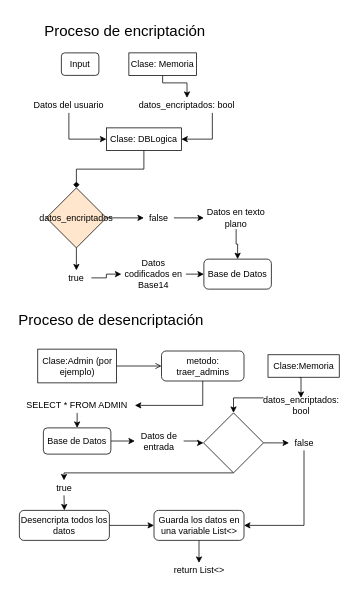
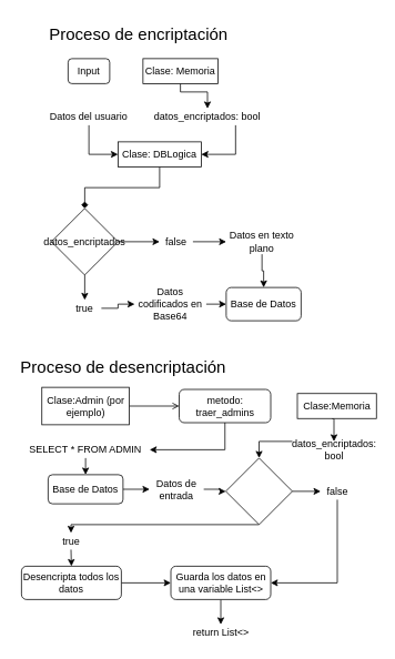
  <mxCell id="0" />
  <mxCell id="1" parent="0" />
  <mxCell id="2" value="&lt;font style=&quot;font-size: 20px&quot;&gt;Proceso de encriptación&lt;/font&gt;" style="text;html=1;strokeColor=none;fillColor=none;align=center;verticalAlign=middle;whiteSpace=wrap;rounded=0;strokeWidth=7;" vertex="1" parent="1"><mxGeometry x="51" y="20" width="230" height="40" as="geometry" /></mxCell>
  <mxCell id="3" value="Input" style="rounded=1;whiteSpace=wrap;html=1;" vertex="1" parent="1"><mxGeometry x="81" y="70" width="50" height="30" as="geometry" /></mxCell>
  <mxCell id="4" style="edgeStyle=orthogonalEdgeStyle;rounded=0;orthogonalLoop=1;jettySize=auto;html=1;exitX=0.5;exitY=1;exitDx=0;exitDy=0;entryX=0.5;entryY=0;entryDx=0;entryDy=0;" edge="1" parent="1" source="5" target="7"><mxGeometry relative="1" as="geometry"><Array as="points"><mxPoint x="216" y="110" /><mxPoint x="249" y="110" /></Array></mxGeometry></mxCell>
  <mxCell id="5" value="Clase: Memoria" style="rounded=0;whiteSpace=wrap;html=1;strokeWidth=1;" vertex="1" parent="1"><mxGeometry x="171" y="70" width="90" height="30" as="geometry" /></mxCell>
  <mxCell id="6" style="edgeStyle=orthogonalEdgeStyle;rounded=0;orthogonalLoop=1;jettySize=auto;html=1;exitX=0.75;exitY=1;exitDx=0;exitDy=0;entryX=1;entryY=0.5;entryDx=0;entryDy=0;" edge="1" parent="1" source="7" target="9"><mxGeometry relative="1" as="geometry" /></mxCell>
  <mxCell id="7" value="datos_encriptados: bool" style="text;html=1;strokeColor=none;fillColor=none;align=center;verticalAlign=middle;whiteSpace=wrap;rounded=0;" vertex="1" parent="1"><mxGeometry x="181" y="130" width="135" height="20" as="geometry" /></mxCell>
  <mxCell id="8" style="edgeStyle=orthogonalEdgeStyle;rounded=0;orthogonalLoop=1;jettySize=auto;html=1;exitX=0.5;exitY=1;exitDx=0;exitDy=0;entryX=0.5;entryY=0;entryDx=0;entryDy=0;endArrow=diamond;" edge="1" parent="1" source="9" target="14"><mxGeometry relative="1" as="geometry" /></mxCell>
  <mxCell id="9" value="Clase: DBLogica" style="rounded=0;whiteSpace=wrap;html=1;strokeWidth=1;" vertex="1" parent="1"><mxGeometry x="141" y="170" width="100" height="30" as="geometry" /></mxCell>
  <mxCell id="10" style="edgeStyle=orthogonalEdgeStyle;rounded=0;orthogonalLoop=1;jettySize=auto;html=1;exitX=0.5;exitY=1;exitDx=0;exitDy=0;entryX=0;entryY=0.5;entryDx=0;entryDy=0;" edge="1" parent="1" source="11" target="9"><mxGeometry relative="1" as="geometry" /></mxCell>
- <mxCell id="11" value="Datos del usuario" style="text;html=1;strokeColor=none;fillColor=none;align=center;verticalAlign=middle;whiteSpace=wrap;rounded=0;" vertex="1" parent="1"><mxGeometry x="41" y="130" width="100" height="20" as="geometry" /></mxCell>
+ <mxCell id="11" value="Datos del usuario" style="text;html=1;strokeColor=none;fillColor=none;align=center;verticalAlign=middle;whiteSpace=wrap;rounded=0;" vertex="1" parent="1"><mxGeometry x="56" y="130" width="100" height="20" as="geometry" /></mxCell>
  <mxCell id="12" style="edgeStyle=orthogonalEdgeStyle;rounded=0;orthogonalLoop=1;jettySize=auto;html=1;exitX=1;exitY=0.5;exitDx=0;exitDy=0;entryX=0;entryY=0.5;entryDx=0;entryDy=0;" edge="1" parent="1" source="14" target="18"><mxGeometry relative="1" as="geometry" /></mxCell>
  <mxCell id="13" style="edgeStyle=orthogonalEdgeStyle;rounded=0;orthogonalLoop=1;jettySize=auto;html=1;exitX=0.5;exitY=1;exitDx=0;exitDy=0;entryX=0.5;entryY=0;entryDx=0;entryDy=0;" edge="1" parent="1" source="14" target="16"><mxGeometry relative="1" as="geometry" /></mxCell>
- <mxCell id="14" value="datos_encriptados" style="rhombus;whiteSpace=wrap;html=1;strokeWidth=1;fillColor=#ffe6cc;" vertex="1" parent="1"><mxGeometry x="61" y="250" width="80" height="80" as="geometry" /></mxCell>
+ <mxCell id="14" value="datos_encriptados" style="rhombus;whiteSpace=wrap;html=1;strokeWidth=1;" vertex="1" parent="1"><mxGeometry x="61" y="250" width="80" height="80" as="geometry" /></mxCell>
  <mxCell id="15" style="edgeStyle=orthogonalEdgeStyle;rounded=0;orthogonalLoop=1;jettySize=auto;html=1;exitX=1;exitY=0.5;exitDx=0;exitDy=0;entryX=0;entryY=0.5;entryDx=0;entryDy=0;" edge="1" parent="1" source="16" target="23"><mxGeometry relative="1" as="geometry" /></mxCell>
  <mxCell id="16" value="true" style="text;html=1;strokeColor=none;fillColor=none;align=center;verticalAlign=middle;whiteSpace=wrap;rounded=0;" vertex="1" parent="1"><mxGeometry x="81" y="360" width="40" height="20" as="geometry" /></mxCell>
  <mxCell id="17" style="edgeStyle=orthogonalEdgeStyle;rounded=0;orthogonalLoop=1;jettySize=auto;html=1;exitX=1;exitY=0.5;exitDx=0;exitDy=0;entryX=0;entryY=0.5;entryDx=0;entryDy=0;" edge="1" parent="1" source="18" target="20"><mxGeometry relative="1" as="geometry" /></mxCell>
  <mxCell id="18" value="false" style="text;html=1;strokeColor=none;fillColor=none;align=center;verticalAlign=middle;whiteSpace=wrap;rounded=0;" vertex="1" parent="1"><mxGeometry x="191" y="280" width="40" height="20" as="geometry" /></mxCell>
  <mxCell id="19" style="edgeStyle=orthogonalEdgeStyle;rounded=0;orthogonalLoop=1;jettySize=auto;html=1;exitX=0.5;exitY=1;exitDx=0;exitDy=0;entryX=0.5;entryY=0;entryDx=0;entryDy=0;" edge="1" parent="1" source="20" target="21"><mxGeometry relative="1" as="geometry" /></mxCell>
  <mxCell id="20" value="Datos en texto plano" style="text;html=1;strokeColor=none;fillColor=none;align=center;verticalAlign=middle;whiteSpace=wrap;rounded=0;" vertex="1" parent="1"><mxGeometry x="271" y="275" width="86" height="30" as="geometry" /></mxCell>
  <mxCell id="21" value="Base de Datos" style="rounded=1;whiteSpace=wrap;html=1;strokeWidth=1;" vertex="1" parent="1"><mxGeometry x="271" y="345" width="90" height="40" as="geometry" /></mxCell>
  <mxCell id="22" style="edgeStyle=orthogonalEdgeStyle;rounded=0;orthogonalLoop=1;jettySize=auto;html=1;exitX=1;exitY=0.5;exitDx=0;exitDy=0;entryX=0;entryY=0.5;entryDx=0;entryDy=0;" edge="1" parent="1" source="23" target="21"><mxGeometry relative="1" as="geometry" /></mxCell>
- <mxCell id="23" value="Datos codificados en Base14" style="text;html=1;strokeColor=none;fillColor=none;align=center;verticalAlign=middle;whiteSpace=wrap;rounded=0;" vertex="1" parent="1"><mxGeometry x="161" y="350" width="86" height="30" as="geometry" /></mxCell>
- <mxCell id="24" value="&lt;font style=&quot;font-size: 20px&quot;&gt;Proceso de desencriptación&lt;/font&gt;" style="text;html=1;strokeColor=none;fillColor=none;align=center;verticalAlign=middle;whiteSpace=wrap;rounded=0;strokeWidth=7;" vertex="1" parent="1"><mxGeometry x="20" y="405" width="255" height="40" as="geometry" /></mxCell>
+ <mxCell id="23" value="Datos codificados en Base64" style="text;html=1;strokeColor=none;fillColor=none;align=center;verticalAlign=middle;whiteSpace=wrap;rounded=0;" vertex="1" parent="1"><mxGeometry x="161" y="350" width="86" height="30" as="geometry" /></mxCell>
+ <mxCell id="24" value="&lt;font style=&quot;font-size: 20px&quot;&gt;Proceso de desencriptación&lt;/font&gt;" style="text;html=1;strokeColor=none;fillColor=none;align=center;verticalAlign=middle;whiteSpace=wrap;rounded=0;strokeWidth=7;" vertex="1" parent="1"><mxGeometry x="20" y="420" width="255" height="40" as="geometry" /></mxCell>
  <mxCell id="25" style="edgeStyle=orthogonalEdgeStyle;rounded=0;orthogonalLoop=1;jettySize=auto;html=1;exitX=1;exitY=0.5;exitDx=0;exitDy=0;entryX=0;entryY=0.5;entryDx=0;entryDy=0;" edge="1" parent="1" source="26" target="28"><mxGeometry relative="1" as="geometry" /></mxCell>
  <mxCell id="26" value="Base de Datos" style="rounded=1;whiteSpace=wrap;html=1;strokeWidth=1;" vertex="1" parent="1"><mxGeometry x="57" y="570" width="90" height="35" as="geometry" /></mxCell>
  <mxCell id="27" style="edgeStyle=orthogonalEdgeStyle;rounded=0;orthogonalLoop=1;jettySize=auto;html=1;exitX=1;exitY=0.5;exitDx=0;exitDy=0;" edge="1" parent="1" source="28" target="41"><mxGeometry relative="1" as="geometry" /></mxCell>
  <mxCell id="28" value="Datos de entrada" style="text;html=1;strokeColor=none;fillColor=none;align=center;verticalAlign=middle;whiteSpace=wrap;rounded=0;" vertex="1" parent="1"><mxGeometry x="179" y="572.5" width="65" height="30" as="geometry" /></mxCell>
  <mxCell id="29" style="edgeStyle=orthogonalEdgeStyle;rounded=0;orthogonalLoop=1;jettySize=auto;html=1;exitX=0.5;exitY=1;exitDx=0;exitDy=0;entryX=0.5;entryY=0;entryDx=0;entryDy=0;" edge="1" parent="1" target="32"><mxGeometry relative="1" as="geometry"><mxPoint x="398" y="502.5" as="sourcePoint" /><mxPoint x="400.5" y="515" as="targetPoint" /></mxGeometry></mxCell>
  <mxCell id="30" value="Clase:Memoria" style="rounded=0;whiteSpace=wrap;html=1;strokeWidth=1;" vertex="1" parent="1"><mxGeometry x="356.5" y="472.5" width="95" height="30" as="geometry" /></mxCell>
  <mxCell id="31" style="edgeStyle=orthogonalEdgeStyle;rounded=0;orthogonalLoop=1;jettySize=auto;html=1;exitX=0;exitY=0;exitDx=0;exitDy=0;entryX=0.5;entryY=0;entryDx=0;entryDy=0;" edge="1" parent="1" source="32" target="41"><mxGeometry relative="1" as="geometry"><Array as="points"><mxPoint x="311" y="530" /></Array></mxGeometry></mxCell>
  <mxCell id="32" value="datos_encriptados: bool" style="text;html=1;strokeColor=none;fillColor=none;align=center;verticalAlign=middle;whiteSpace=wrap;rounded=0;" vertex="1" parent="1"><mxGeometry x="350.5" y="530" width="100" height="20" as="geometry" /></mxCell>
  <mxCell id="33" style="edgeStyle=orthogonalEdgeStyle;rounded=0;orthogonalLoop=1;jettySize=auto;html=1;exitX=1;exitY=0.5;exitDx=0;exitDy=0;entryX=0;entryY=0.5;entryDx=0;entryDy=0;endArrow=open;" edge="1" parent="1" source="34" target="36"><mxGeometry relative="1" as="geometry" /></mxCell>
  <mxCell id="34" value="Clase:Admin (por ejemplo)" style="rounded=0;whiteSpace=wrap;html=1;strokeWidth=1;" vertex="1" parent="1"><mxGeometry x="49.5" y="465" width="105" height="45" as="geometry" /></mxCell>
  <mxCell id="35" style="edgeStyle=orthogonalEdgeStyle;rounded=0;orthogonalLoop=1;jettySize=auto;html=1;exitX=0.5;exitY=1;exitDx=0;exitDy=0;entryX=1;entryY=0.5;entryDx=0;entryDy=0;" edge="1" parent="1" source="36" target="38"><mxGeometry relative="1" as="geometry" /></mxCell>
  <mxCell id="36" value="metodo: traer_admins" style="rounded=1;whiteSpace=wrap;html=1;strokeWidth=1;" vertex="1" parent="1"><mxGeometry x="214.5" y="467.5" width="110" height="40" as="geometry" /></mxCell>
  <mxCell id="37" style="edgeStyle=orthogonalEdgeStyle;rounded=0;orthogonalLoop=1;jettySize=auto;html=1;exitX=0.5;exitY=1;exitDx=0;exitDy=0;entryX=0.5;entryY=0;entryDx=0;entryDy=0;" edge="1" parent="1" source="38" target="26"><mxGeometry relative="1" as="geometry" /></mxCell>
  <mxCell id="38" value="SELECT * FROM ADMIN" style="text;html=1;strokeColor=none;fillColor=none;align=center;verticalAlign=middle;whiteSpace=wrap;rounded=0;" vertex="1" parent="1"><mxGeometry x="25" y="530" width="154" height="20" as="geometry" /></mxCell>
  <mxCell id="39" style="edgeStyle=orthogonalEdgeStyle;rounded=0;orthogonalLoop=1;jettySize=auto;html=1;exitX=0.5;exitY=1;exitDx=0;exitDy=0;entryX=0.5;entryY=0;entryDx=0;entryDy=0;" edge="1" parent="1" source="41" target="43"><mxGeometry relative="1" as="geometry"><Array as="points"><mxPoint x="84.5" y="630" /></Array></mxGeometry></mxCell>
  <mxCell id="40" style="edgeStyle=orthogonalEdgeStyle;rounded=0;orthogonalLoop=1;jettySize=auto;html=1;exitX=1;exitY=0.5;exitDx=0;exitDy=0;entryX=0;entryY=0.5;entryDx=0;entryDy=0;" edge="1" parent="1" source="41" target="47"><mxGeometry relative="1" as="geometry" /></mxCell>
  <mxCell id="41" value="" style="rhombus;whiteSpace=wrap;html=1;strokeWidth=1;" vertex="1" parent="1"><mxGeometry x="270.5" y="550" width="80" height="80" as="geometry" /></mxCell>
  <mxCell id="42" style="edgeStyle=orthogonalEdgeStyle;rounded=0;orthogonalLoop=1;jettySize=auto;html=1;exitX=0.5;exitY=1;exitDx=0;exitDy=0;entryX=0.5;entryY=0;entryDx=0;entryDy=0;" edge="1" parent="1" source="43" target="45"><mxGeometry relative="1" as="geometry" /></mxCell>
  <mxCell id="43" value="true" style="text;html=1;strokeColor=none;fillColor=none;align=center;verticalAlign=middle;whiteSpace=wrap;rounded=0;" vertex="1" parent="1"><mxGeometry x="64.5" y="640" width="40" height="20" as="geometry" /></mxCell>
  <mxCell id="44" style="edgeStyle=orthogonalEdgeStyle;rounded=0;orthogonalLoop=1;jettySize=auto;html=1;exitX=1;exitY=0.5;exitDx=0;exitDy=0;entryX=0;entryY=0.5;entryDx=0;entryDy=0;" edge="1" parent="1" source="45" target="49"><mxGeometry relative="1" as="geometry" /></mxCell>
  <mxCell id="45" value="Desencripta todos los datos" style="rounded=1;whiteSpace=wrap;html=1;strokeWidth=1;" vertex="1" parent="1"><mxGeometry x="25" y="680" width="120" height="40" as="geometry" /></mxCell>
  <mxCell id="46" style="edgeStyle=orthogonalEdgeStyle;rounded=0;orthogonalLoop=1;jettySize=auto;html=1;exitX=0.5;exitY=1;exitDx=0;exitDy=0;entryX=1;entryY=0.5;entryDx=0;entryDy=0;" edge="1" parent="1" source="47" target="49"><mxGeometry relative="1" as="geometry" /></mxCell>
  <mxCell id="47" value="false" style="text;html=1;strokeColor=none;fillColor=none;align=center;verticalAlign=middle;whiteSpace=wrap;rounded=0;" vertex="1" parent="1"><mxGeometry x="384.5" y="580" width="40" height="20" as="geometry" /></mxCell>
  <mxCell id="48" style="edgeStyle=orthogonalEdgeStyle;rounded=0;orthogonalLoop=1;jettySize=auto;html=1;exitX=0.5;exitY=1;exitDx=0;exitDy=0;entryX=0.5;entryY=0;entryDx=0;entryDy=0;" edge="1" parent="1" source="49" target="50"><mxGeometry relative="1" as="geometry" /></mxCell>
  <mxCell id="49" value="Guarda los datos en una variable List&amp;lt;&amp;gt;" style="rounded=1;whiteSpace=wrap;html=1;strokeWidth=1;" vertex="1" parent="1"><mxGeometry x="204.5" y="680" width="120" height="40" as="geometry" /></mxCell>
  <mxCell id="50" value="return List&amp;lt;&amp;gt;" style="text;html=1;strokeColor=none;fillColor=none;align=center;verticalAlign=middle;whiteSpace=wrap;rounded=0;" vertex="1" parent="1"><mxGeometry x="227.5" y="750" width="74" height="20" as="geometry" /></mxCell>
